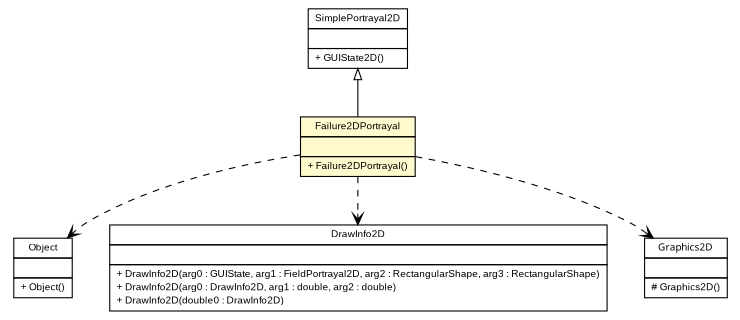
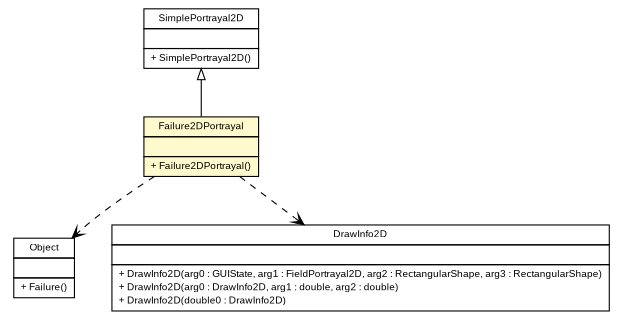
  digraph {
    nodesep=0.25
    ranksep=0.5
    node [fontcolor=black fontname=arial fontsize=9.0 shape=plaintext]
    edge [arrowhead=open color=black fontcolor=black fontname=arial fontsize=10.0 headport=p labelfontname=arial labelfontsize=10 style=dashed tailport=p]
    n1 [label=<<table title="es.upm.dit.gsi.shanks.model.event.failiure.portrayal.Failure2DPortrayal" border="0" cellborder="1" cellspacing="0" cellpadding="2" port="p" bgcolor="lemonChiffon" href="./Failure2DPortrayal.html"> 		<tr><td><table border="0" cellspacing="0" cellpadding="1"> <tr><td align="center" balign="center"> Failure2DPortrayal </td></tr> 		</table></td></tr> 		<tr><td><table border="0" cellspacing="0" cellpadding="1"> <tr><td align="left" balign="left">  </td></tr> 		</table></td></tr> 		<tr><td><table border="0" cellspacing="0" cellpadding="1"> <tr><td align="left" balign="left"> + Failure2DPortrayal() </td></tr> 		</table></td></tr> 		</table>>]
-   n2 [label=<<table title="java.lang.Object" border="0" cellborder="1" cellspacing="0" cellpadding="2" port="p" href="http://java.sun.com/j2se/1.4.2/docs/api/java/lang/Object.html"> 		<tr><td><table border="0" cellspacing="0" cellpadding="1"> <tr><td align="center" balign="center"> Object </td></tr> 		</table></td></tr> 		<tr><td><table border="0" cellspacing="0" cellpadding="1"> <tr><td align="left" balign="left">  </td></tr> 		</table></td></tr> 		<tr><td><table border="0" cellspacing="0" cellpadding="1"> <tr><td align="left" balign="left"> + Object() </td></tr> 		</table></td></tr> 		</table>>]
+   n2 [label=<<table title="java.lang.Object" border="0" cellborder="1" cellspacing="0" cellpadding="2" port="p" href="http://java.sun.com/j2se/1.4.2/docs/api/java/lang/Object.html"> 		<tr><td><table border="0" cellspacing="0" cellpadding="1"> <tr><td align="center" balign="center"> Object </td></tr> 		</table></td></tr> 		<tr><td><table border="0" cellspacing="0" cellpadding="1"> <tr><td align="left" balign="left">  </td></tr> 		</table></td></tr> 		<tr><td><table border="0" cellspacing="0" cellpadding="1"> <tr><td align="left" balign="left"> + Failure() </td></tr> 		</table></td></tr> 		</table>>]
    n3 [label=<<table title="sim.portrayal.DrawInfo2D" border="0" cellborder="1" cellspacing="0" cellpadding="2" port="p" href="http://java.sun.com/j2se/1.4.2/docs/api/sim/portrayal/DrawInfo2D.html"> 		<tr><td><table border="0" cellspacing="0" cellpadding="1"> <tr><td align="center" balign="center"> DrawInfo2D </td></tr> 		</table></td></tr> 		<tr><td><table border="0" cellspacing="0" cellpadding="1"> <tr><td align="left" balign="left">  </td></tr> 		</table></td></tr> 		<tr><td><table border="0" cellspacing="0" cellpadding="1"> <tr><td align="left" balign="left"> + DrawInfo2D(arg0 : GUIState, arg1 : FieldPortrayal2D, arg2 : RectangularShape, arg3 : RectangularShape) </td></tr> <tr><td align="left" balign="left"> + DrawInfo2D(arg0 : DrawInfo2D, arg1 : double, arg2 : double) </td></tr> <tr><td align="left" balign="left"> + DrawInfo2D(double0 : DrawInfo2D) </td></tr> 		</table></td></tr> 		</table>>]
-   n4 [label=<<table title="java.awt.Graphics2D" border="0" cellborder="1" cellspacing="0" cellpadding="2" port="p" href="http://java.sun.com/j2se/1.4.2/docs/api/java/awt/Graphics2D.html"> 		<tr><td><table border="0" cellspacing="0" cellpadding="1"> <tr><td align="center" balign="center"><font face="ariali"> Graphics2D </font></td></tr> 		</table></td></tr> 		<tr><td><table border="0" cellspacing="0" cellpadding="1"> <tr><td align="left" balign="left">  </td></tr> 		</table></td></tr> 		<tr><td><table border="0" cellspacing="0" cellpadding="1"> <tr><td align="left" balign="left"> # Graphics2D() </td></tr> 		</table></td></tr> 		</table>>]
-   n5 [label=<<table title="sim.portrayal.SimplePortrayal2D" border="0" cellborder="1" cellspacing="0" cellpadding="2" port="p" href="http://java.sun.com/j2se/1.4.2/docs/api/sim/portrayal/SimplePortrayal2D.html"> 		<tr><td><table border="0" cellspacing="0" cellpadding="1"> <tr><td align="center" balign="center"> SimplePortrayal2D </td></tr> 		</table></td></tr> 		<tr><td><table border="0" cellspacing="0" cellpadding="1"> <tr><td align="left" balign="left">  </td></tr> 		</table></td></tr> 		<tr><td><table border="0" cellspacing="0" cellpadding="1"> <tr><td align="left" balign="left"> + GUIState2D() </td></tr> 		</table></td></tr> 		</table>>]
+   n5 [label=<<table title="sim.portrayal.SimplePortrayal2D" border="0" cellborder="1" cellspacing="0" cellpadding="2" port="p" href="http://java.sun.com/j2se/1.4.2/docs/api/sim/portrayal/SimplePortrayal2D.html"> 		<tr><td><table border="0" cellspacing="0" cellpadding="1"> <tr><td align="center" balign="center"> SimplePortrayal2D </td></tr> 		</table></td></tr> 		<tr><td><table border="0" cellspacing="0" cellpadding="1"> <tr><td align="left" balign="left">  </td></tr> 		</table></td></tr> 		<tr><td><table border="0" cellspacing="0" cellpadding="1"> <tr><td align="left" balign="left"> + SimplePortrayal2D() </td></tr> 		</table></td></tr> 		</table>>]
    n1 -> n2
    n1 -> n3
-   n1 -> n4
    n5 -> n1 [arrowtail=empty dir=back fontsize=10 arrowhead="" color="" fontcolor="" style=""]
  }
